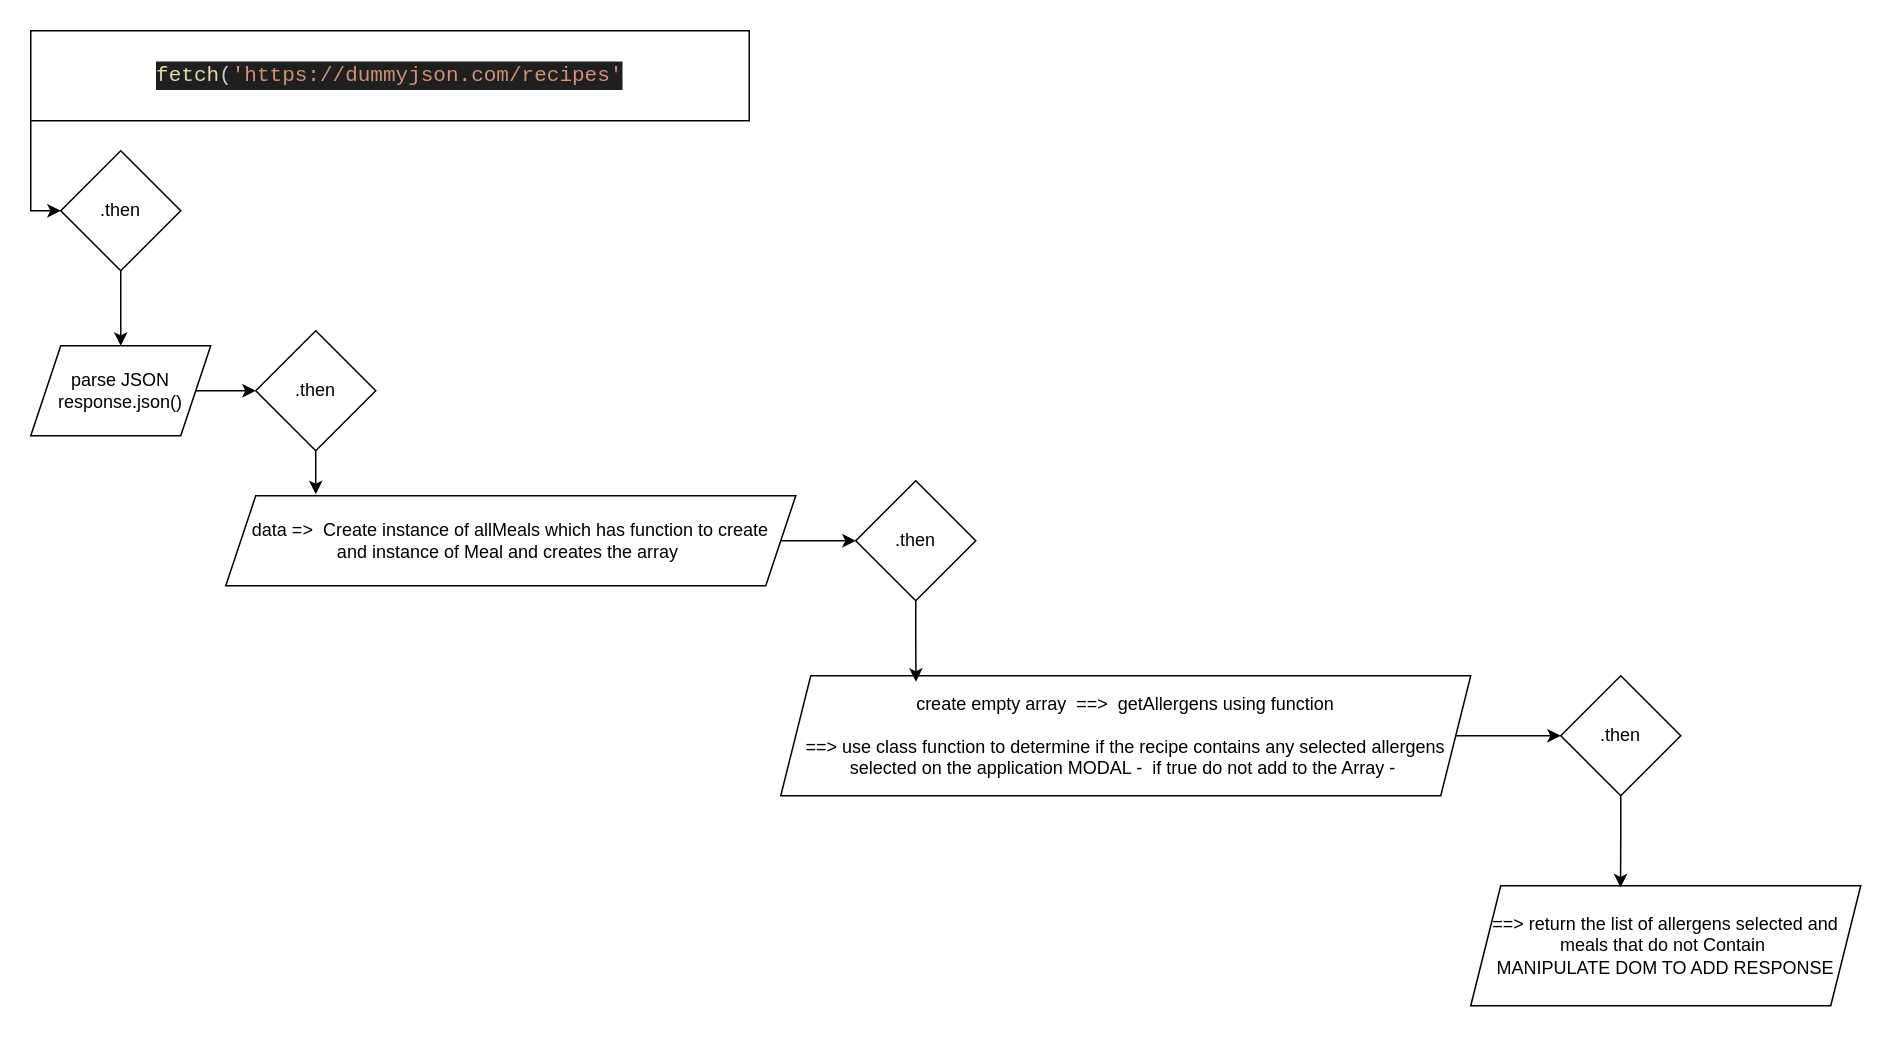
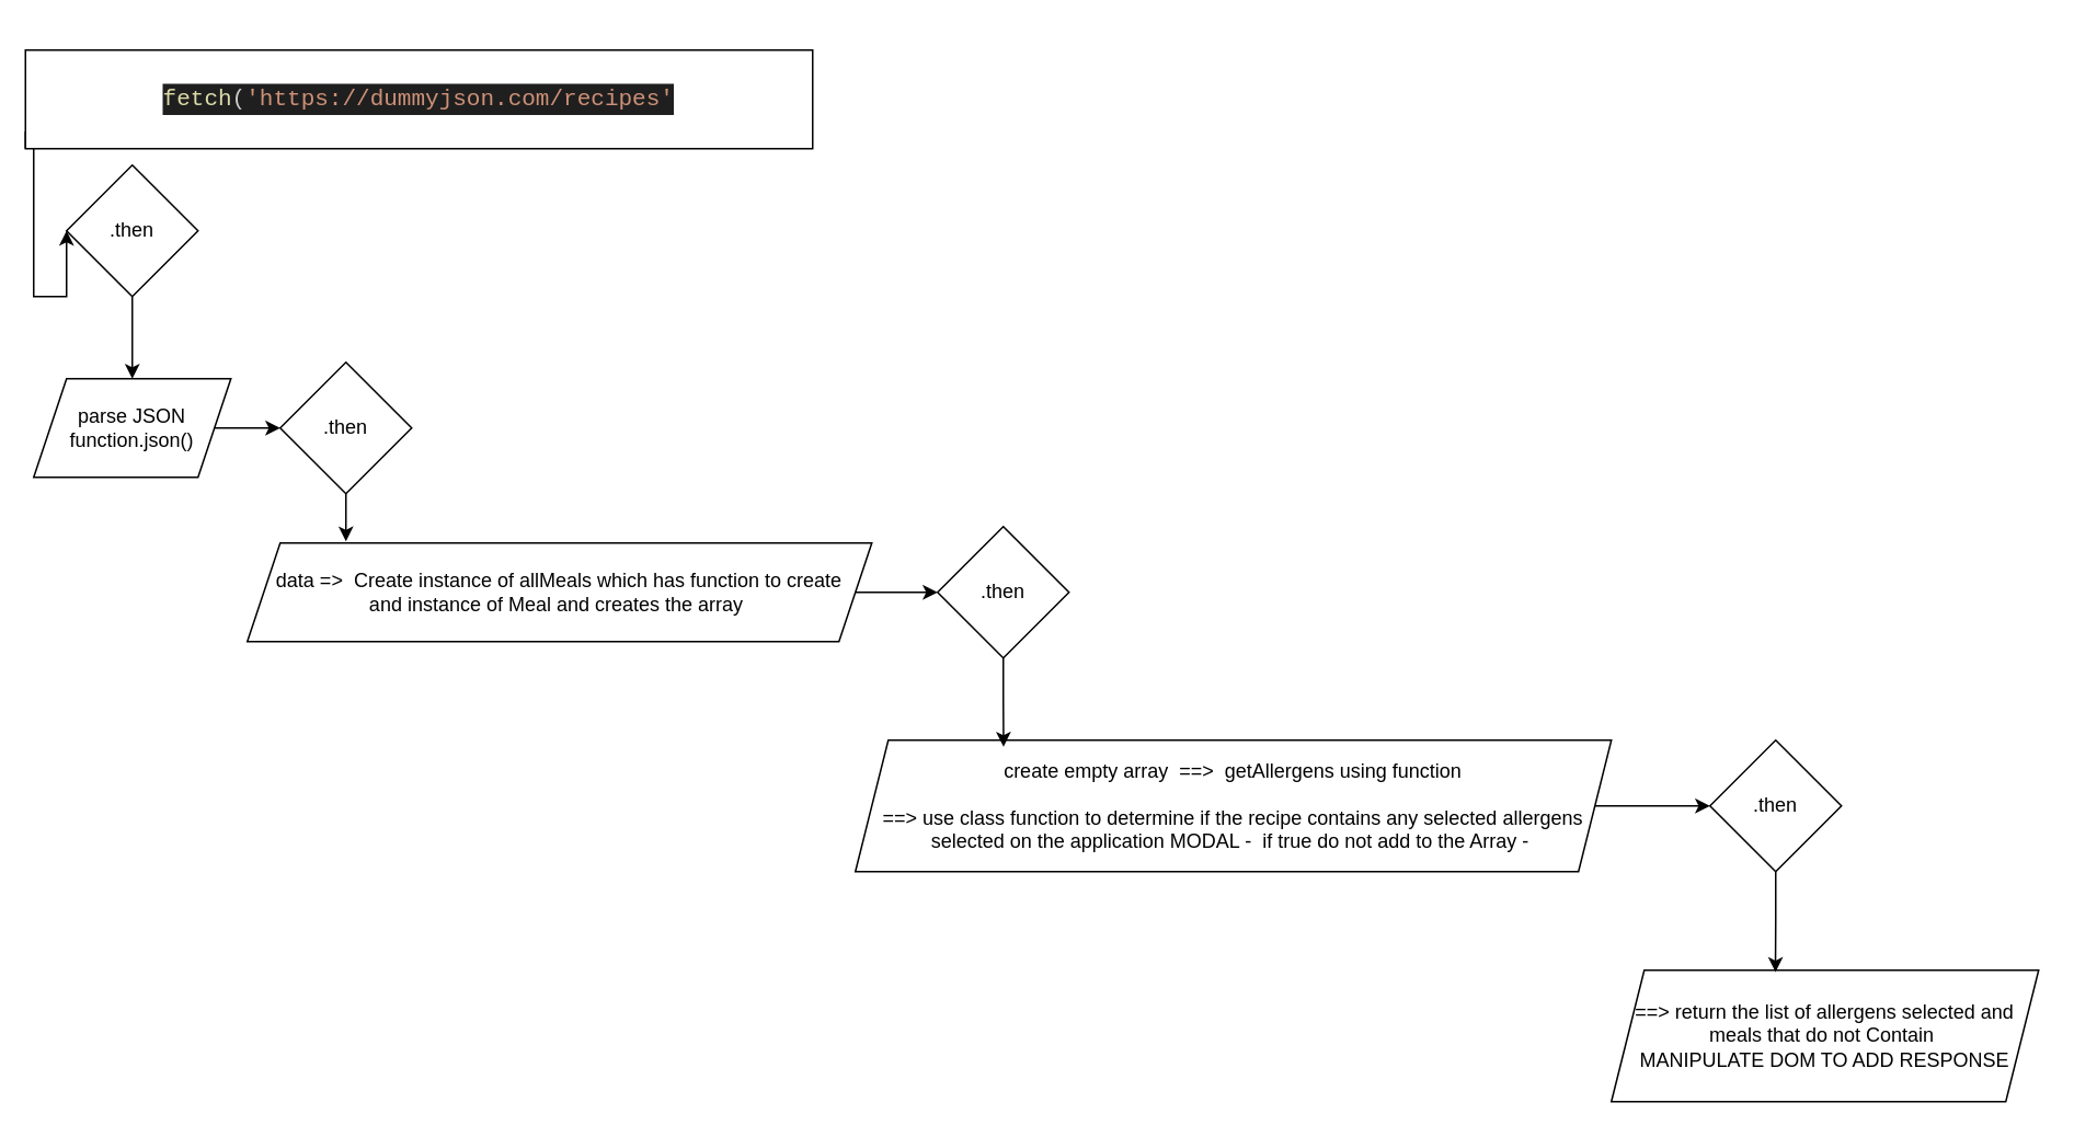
  <mxCell id="0" />
  <mxCell id="1" parent="0" />
  <mxCell id="2" style="edgeStyle=orthogonalEdgeStyle;rounded=0;orthogonalLoop=1;jettySize=auto;html=1;exitX=0;exitY=1;exitDx=0;exitDy=0;entryX=0;entryY=0.5;entryDx=0;entryDy=0;" edge="1" parent="1" source="3" target="5"><mxGeometry relative="1" as="geometry"><Array as="points"><mxPoint x="20" y="80" /><mxPoint x="20" y="180" /></Array></mxGeometry></mxCell>
- <mxCell id="3" value="&lt;div style=&quot;color: rgb(204, 204, 204); background-color: rgb(31, 31, 31); font-family: Consolas, &amp;quot;Courier New&amp;quot;, monospace; font-size: 14px; line-height: 19px; white-space: pre;&quot;&gt;&lt;span style=&quot;color: #dcdcaa;&quot;&gt;fetch&lt;/span&gt;(&lt;span style=&quot;color: #ce9178;&quot;&gt;'https://dummyjson.com/recipes'&lt;/span&gt;&lt;/div&gt;" style="rounded=0;whiteSpace=wrap;html=1;" parent="1" vertex="1"><mxGeometry x="20" y="20" width="479" height="60" as="geometry" /></mxCell>
+ <mxCell id="3" value="&lt;div style=&quot;color: rgb(204, 204, 204); background-color: rgb(31, 31, 31); font-family: Consolas, &amp;quot;Courier New&amp;quot;, monospace; font-size: 14px; line-height: 19px; white-space: pre;&quot;&gt;&lt;span style=&quot;color: #dcdcaa;&quot;&gt;fetch&lt;/span&gt;(&lt;span style=&quot;color: #ce9178;&quot;&gt;'https://dummyjson.com/recipes'&lt;/span&gt;&lt;/div&gt;" style="rounded=0;whiteSpace=wrap;html=1;" parent="1" vertex="1"><mxGeometry x="15" y="30" width="479" height="60" as="geometry" /></mxCell>
  <mxCell id="4" style="edgeStyle=orthogonalEdgeStyle;rounded=0;orthogonalLoop=1;jettySize=auto;html=1;exitX=0.5;exitY=1;exitDx=0;exitDy=0;" edge="1" parent="1" source="5" target="7"><mxGeometry relative="1" as="geometry" /></mxCell>
  <mxCell id="5" value=".then" style="rhombus;whiteSpace=wrap;html=1;rounded=0;" vertex="1" parent="1"><mxGeometry x="40" y="100" width="80" height="80" as="geometry" /></mxCell>
  <mxCell id="6" value="" style="edgeStyle=orthogonalEdgeStyle;rounded=0;orthogonalLoop=1;jettySize=auto;html=1;" edge="1" parent="1" source="7" target="8"><mxGeometry relative="1" as="geometry" /></mxCell>
- <mxCell id="7" value="parse JSON&lt;div&gt;response.json()&lt;/div&gt;" style="shape=parallelogram;perimeter=parallelogramPerimeter;whiteSpace=wrap;html=1;fixedSize=1;rounded=0;" vertex="1" parent="1"><mxGeometry x="20" y="230" width="120" height="60" as="geometry" /></mxCell>
+ <mxCell id="7" value="parse JSON&lt;div&gt;function.json()&lt;/div&gt;" style="shape=parallelogram;perimeter=parallelogramPerimeter;whiteSpace=wrap;html=1;fixedSize=1;rounded=0;" vertex="1" parent="1"><mxGeometry x="20" y="230" width="120" height="60" as="geometry" /></mxCell>
  <mxCell id="8" value=".then" style="rhombus;whiteSpace=wrap;html=1;rounded=0;" vertex="1" parent="1"><mxGeometry x="170" y="220" width="80" height="80" as="geometry" /></mxCell>
  <mxCell id="9" style="edgeStyle=orthogonalEdgeStyle;rounded=0;orthogonalLoop=1;jettySize=auto;html=1;exitX=1;exitY=0.5;exitDx=0;exitDy=0;entryX=0;entryY=0.5;entryDx=0;entryDy=0;" edge="1" parent="1" source="10" target="12"><mxGeometry relative="1" as="geometry" /></mxCell>
  <mxCell id="10" value="data =&amp;gt;&amp;nbsp; Create instance of allMeals which has function to create&lt;div&gt;and instance of Meal and creates the array&amp;nbsp;&lt;/div&gt;" style="shape=parallelogram;perimeter=parallelogramPerimeter;whiteSpace=wrap;html=1;fixedSize=1;rounded=0;" vertex="1" parent="1"><mxGeometry x="150" y="330" width="380" height="60" as="geometry" /></mxCell>
  <mxCell id="11" style="edgeStyle=orthogonalEdgeStyle;rounded=0;orthogonalLoop=1;jettySize=auto;html=1;exitX=0.5;exitY=1;exitDx=0;exitDy=0;entryX=0.158;entryY=-0.017;entryDx=0;entryDy=0;entryPerimeter=0;" edge="1" parent="1" source="8" target="10"><mxGeometry relative="1" as="geometry" /></mxCell>
  <mxCell id="12" value=".then" style="rhombus;whiteSpace=wrap;html=1;rounded=0;" vertex="1" parent="1"><mxGeometry x="570" y="320" width="80" height="80" as="geometry" /></mxCell>
  <mxCell id="13" style="edgeStyle=orthogonalEdgeStyle;rounded=0;orthogonalLoop=1;jettySize=auto;html=1;exitX=1;exitY=0.5;exitDx=0;exitDy=0;entryX=0;entryY=0.5;entryDx=0;entryDy=0;" edge="1" parent="1" source="14" target="15"><mxGeometry relative="1" as="geometry" /></mxCell>
  <mxCell id="14" value="create empty array&amp;nbsp; ==&amp;gt;&amp;nbsp; getAllergens using function&lt;div&gt;&lt;br&gt;&lt;div&gt;==&amp;gt; use class function to determine if the recipe contains any selected allergens selected on the application MODAL -&amp;nbsp; if true do not add to the Array -&amp;nbsp;&lt;/div&gt;&lt;/div&gt;" style="shape=parallelogram;perimeter=parallelogramPerimeter;whiteSpace=wrap;html=1;fixedSize=1;rounded=0;" vertex="1" parent="1"><mxGeometry x="520" y="450" width="460" height="80" as="geometry" /></mxCell>
  <mxCell id="15" value=".then" style="rhombus;whiteSpace=wrap;html=1;rounded=0;" vertex="1" parent="1"><mxGeometry x="1040" y="450" width="80" height="80" as="geometry" /></mxCell>
  <mxCell id="16" value="==&amp;gt; return the list of allergens selected and meals that do not Contain&amp;nbsp;&lt;div&gt;MANIPULATE DOM TO ADD RESPONSE&lt;/div&gt;" style="shape=parallelogram;perimeter=parallelogramPerimeter;whiteSpace=wrap;html=1;fixedSize=1;rounded=0;" vertex="1" parent="1"><mxGeometry x="980" y="590" width="260" height="80" as="geometry" /></mxCell>
  <mxCell id="17" style="edgeStyle=orthogonalEdgeStyle;rounded=0;orthogonalLoop=1;jettySize=auto;html=1;exitX=0.5;exitY=1;exitDx=0;exitDy=0;entryX=0.196;entryY=0.05;entryDx=0;entryDy=0;entryPerimeter=0;" edge="1" parent="1" source="12" target="14"><mxGeometry relative="1" as="geometry" /></mxCell>
  <mxCell id="18" style="edgeStyle=orthogonalEdgeStyle;rounded=0;orthogonalLoop=1;jettySize=auto;html=1;exitX=0.5;exitY=1;exitDx=0;exitDy=0;entryX=0.384;entryY=0.014;entryDx=0;entryDy=0;entryPerimeter=0;" edge="1" parent="1" source="15" target="16"><mxGeometry relative="1" as="geometry" /></mxCell>
